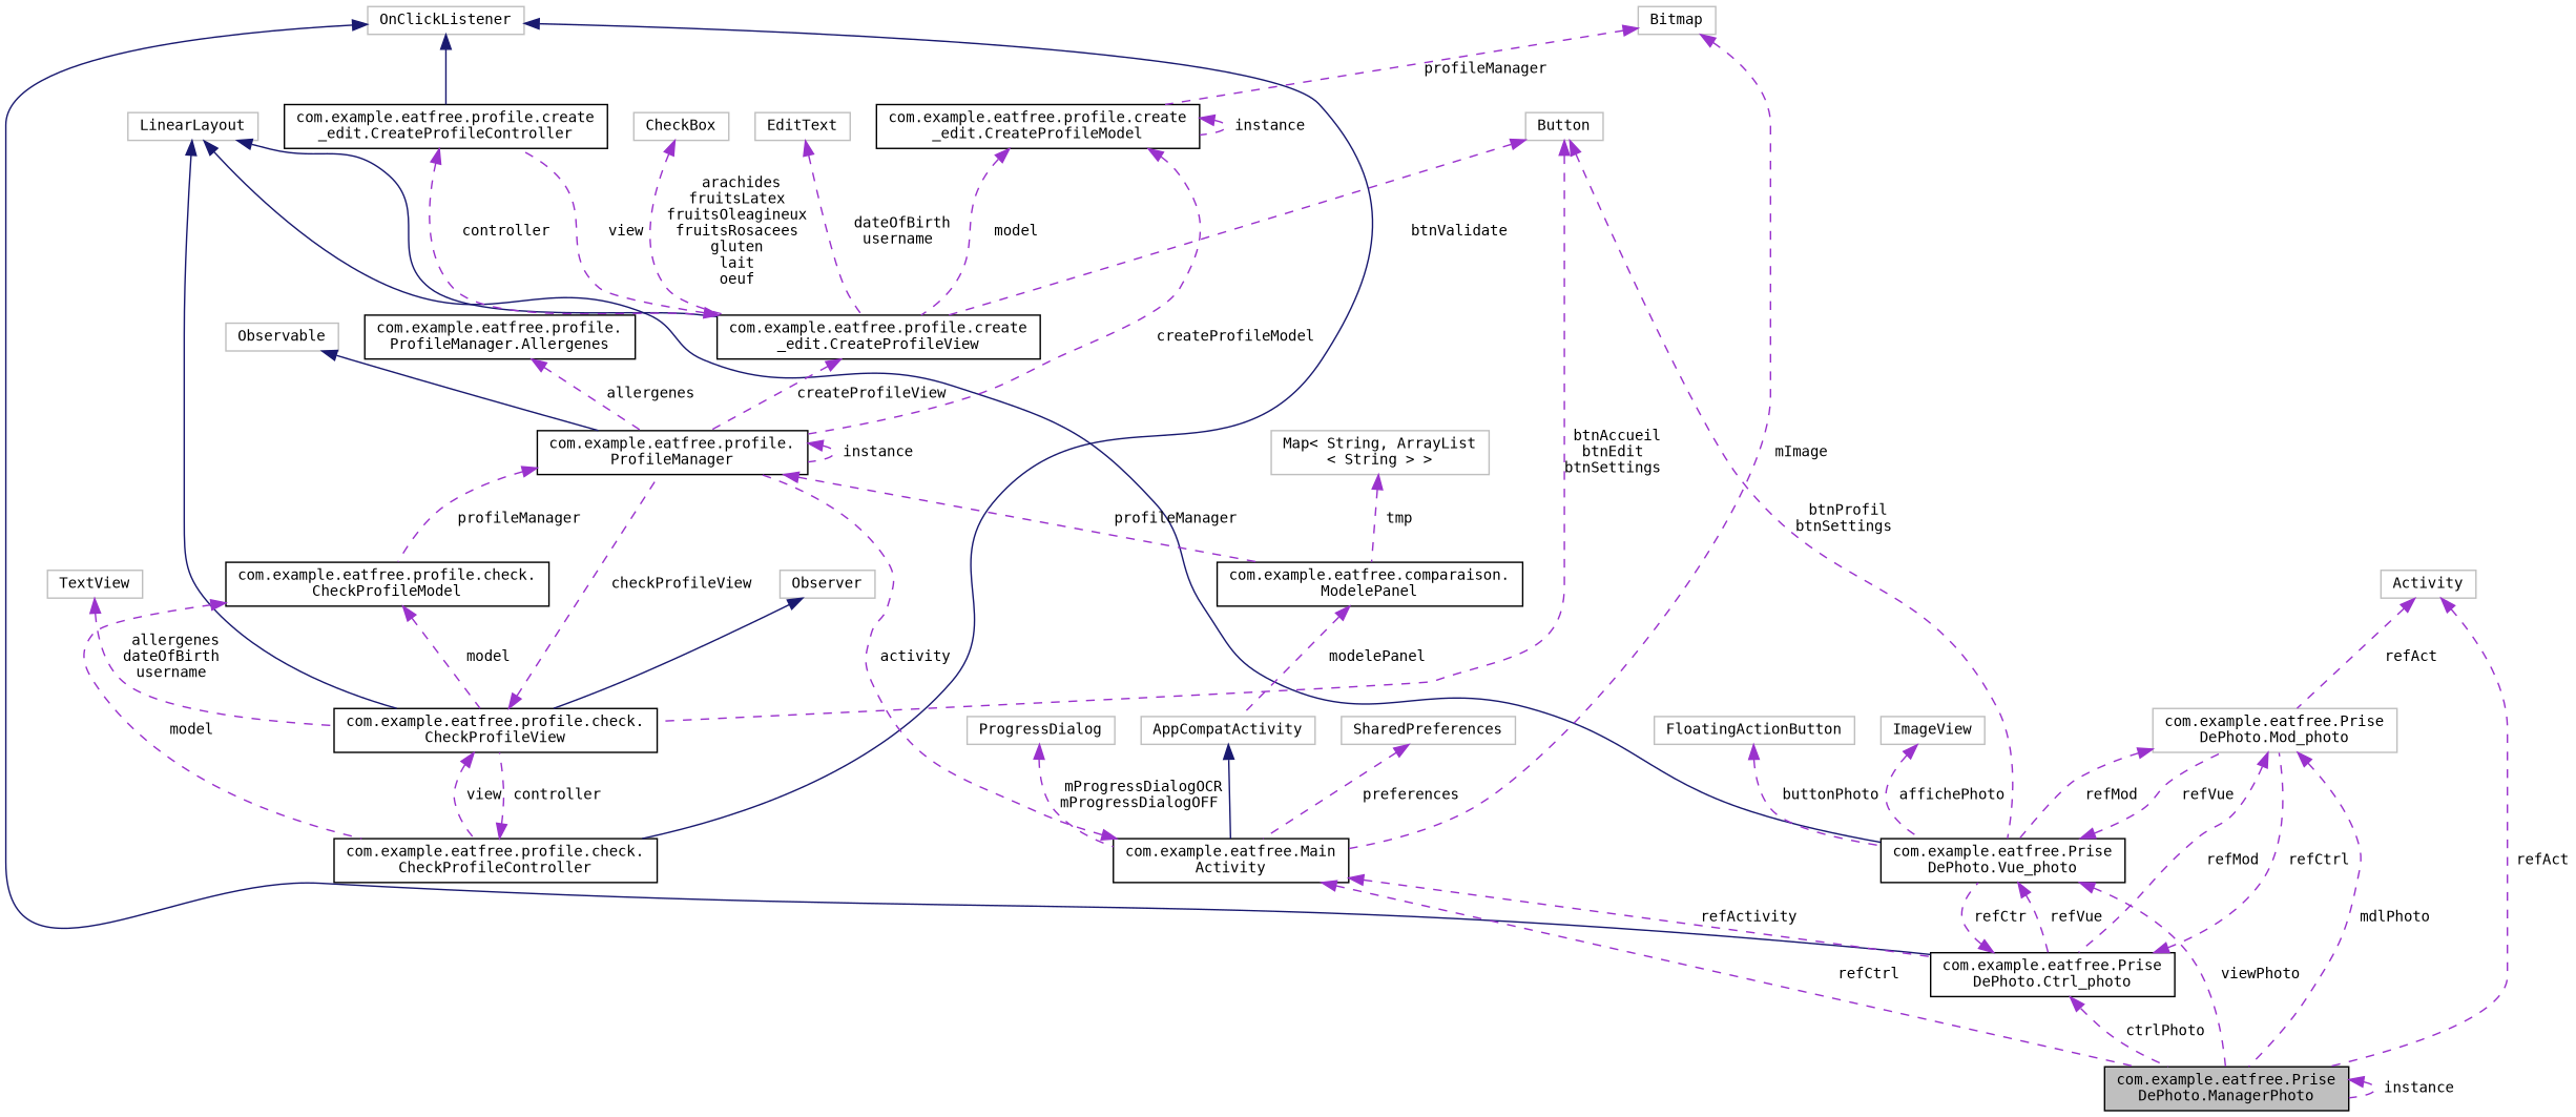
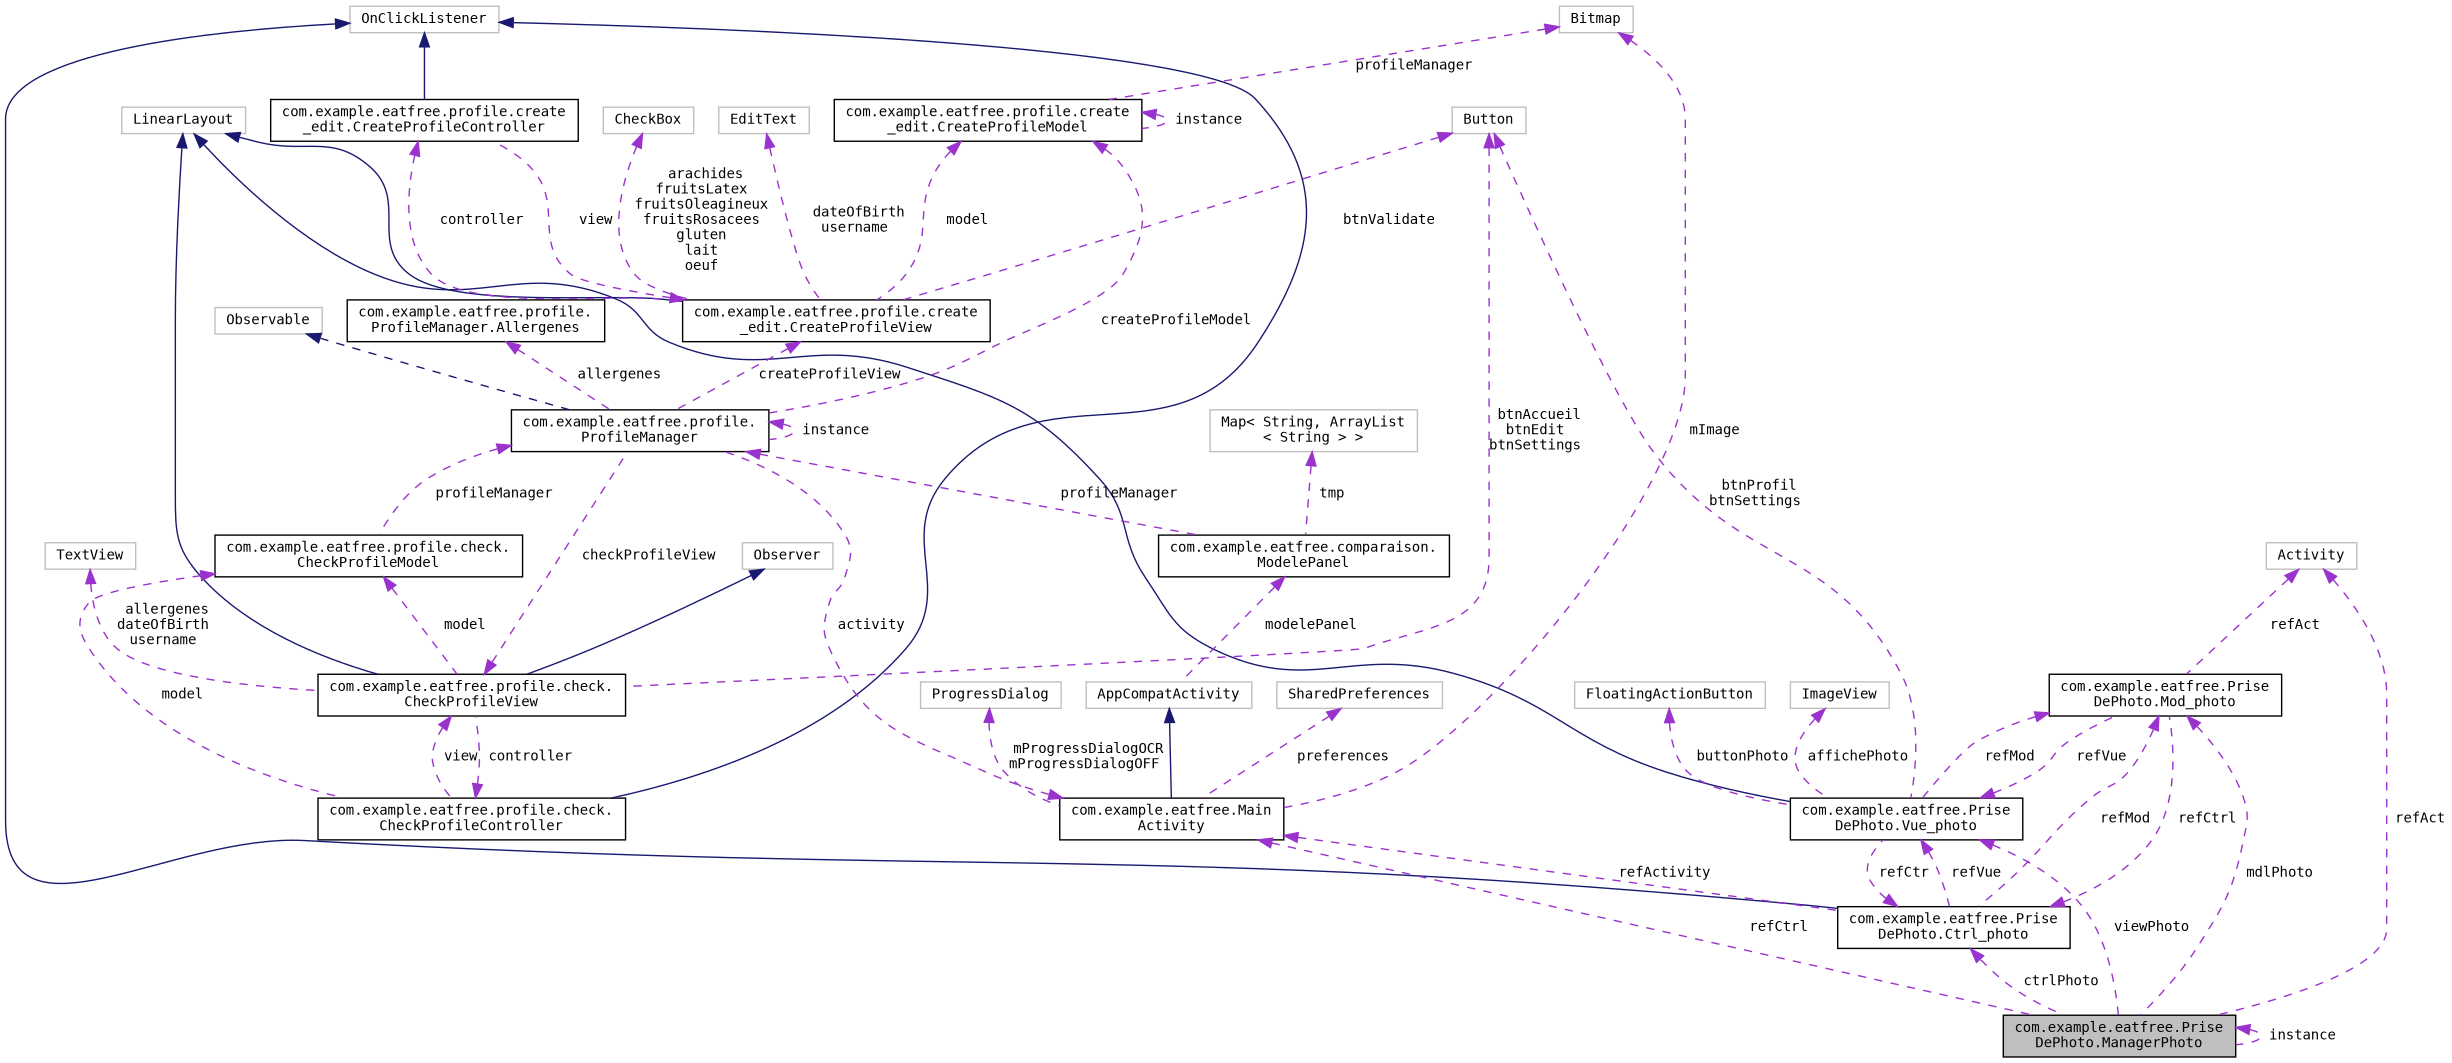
  digraph {
    fontname="DejaVu Sans Mono"
    rankdir=TB
    node [color=grey75 fillcolor=white fontname="DejaVu Sans Mono" fontsize=10 shape=record style=filled]
    edge [color=darkorchid3 dir=back fontname="DejaVu Sans Mono" fontsize=10 labelfontname=Helvetica labelfontsize=10 style=dashed]
    n1 [color=black fillcolor=grey75 fontcolor=black height=0.2 label="com.example.eatfree.Prise\lDePhoto.ManagerPhoto" width=0.4]
-   n2 [height=0.2 label="com.example.eatfree.Prise\lDePhoto.Mod_photo" width=0.4]
+   n2 [color=black height=0.2 label="com.example.eatfree.Prise\lDePhoto.Mod_photo" width=0.4]
    n3 [color=black height=0.2 label="com.example.eatfree.Prise\lDePhoto.Vue_photo" width=0.4]
    n4 [color=black height=0.2 label="com.example.eatfree.Prise\lDePhoto.Ctrl_photo" width=0.4]
    n5 [height=0.2 label=Activity width=0.4]
    n6 [height=0.2 label=LinearLayout width=0.4]
    n7 [color=black height=0.2 label="com.example.eatfree.profile.create\l_edit.CreateProfileView" width=0.4]
    n8 [color=black height=0.2 label="com.example.eatfree.profile.check.\lCheckProfileView" width=0.4]
    n9 [color=black height=0.2 label="com.example.eatfree.profile.create\l_edit.CreateProfileController" width=0.4]
    n10 [color=black height=0.2 label="com.example.eatfree.profile.\lProfileManager" width=0.4]
    n11 [color=black height=0.2 label="com.example.eatfree.profile.check.\lCheckProfileController" width=0.4]
    n12 [height=0.2 label=Button width=0.4]
    n13 [height=0.2 label=FloatingActionButton width=0.4]
    n14 [height=0.2 label=ImageView width=0.4]
    n15 [height=0.2 label=OnClickListener width=0.4]
    n16 [color=black height=0.2 label="com.example.eatfree.Main\lActivity" width=0.4]
    n17 [color=black height=0.2 label="com.example.eatfree.comparaison.\lModelePanel" width=0.4]
    n18 [color=black height=0.2 label="com.example.eatfree.profile.check.\lCheckProfileModel" width=0.4]
    n19 [height=0.2 label=AppCompatActivity width=0.4]
    n20 [height=0.2 label=SharedPreferences width=0.4]
    n21 [height=0.2 label="Map\< String, ArrayList\l\< String \> \>" width=0.4]
    n22 [color=black height=0.2 label="com.example.eatfree.profile.create\l_edit.CreateProfileModel" width=0.4]
    n23 [height=0.2 label=Observable width=0.4]
    n24 [height=0.2 label=CheckBox width=0.4]
    n25 [height=0.2 label=EditText width=0.4]
    n26 [height=0.2 label=Observer width=0.4]
    n27 [height=0.2 label=TextView width=0.4]
    n28 [color=black height=0.2 label="com.example.eatfree.profile.\lProfileManager.Allergenes" width=0.4]
    n29 [height=0.2 label=Bitmap width=0.4]
    n30 [height=0.2 label=ProgressDialog width=0.4]
    n1 -> n1 [label=" instance"]
    n2 -> n1 [label=" mdlPhoto"]
    n2 -> n3 [label=" refMod"]
    n2 -> n4 [label=" refMod"]
    n3 -> n1 [label=" viewPhoto"]
    n3 -> n2 [label=" refVue"]
    n3 -> n4 [label=" refVue"]
    n4 -> n1 [label=" ctrlPhoto"]
    n4 -> n2 [label=" refCtrl"]
    n4 -> n3 [label=" refCtr"]
    n5 -> n1 [label=" refAct"]
    n5 -> n2 [label=" refAct"]
    n6 -> n3 [color=midnightblue style=solid]
    n6 -> n7 [color=midnightblue style=solid]
    n6 -> n8 [color=midnightblue style=solid]
    n7 -> n9 [label=" view"]
    n7 -> n10 [label=" createProfileView"]
    n8 -> n10 [label=" checkProfileView"]
    n8 -> n11 [label=" view"]
    n9 -> n7 [label=" controller"]
    n10 -> n10 [label=" instance"]
    n10 -> n17 [label=" profileManager"]
    n10 -> n18 [label=" profileManager"]
    n11 -> n8 [label=" controller"]
    n12 -> n3 [label=" btnProfil\nbtnSettings"]
    n12 -> n7 [label=" btnValidate"]
    n12 -> n8 [label=" btnAccueil\nbtnEdit\nbtnSettings"]
    n13 -> n3 [label=" buttonPhoto"]
    n14 -> n3 [label=" affichePhoto"]
    n15 -> n4 [color=midnightblue style=solid]
    n15 -> n9 [color=midnightblue style=solid]
    n15 -> n11 [color=midnightblue style=solid]
    n16 -> n1 [label=" refCtrl"]
    n16 -> n4 [label=" refActivity"]
    n16 -> n10 [label=" activity"]
    n17 -> n19 [label=" modelePanel"]
    n18 -> n8 [label=" model"]
    n18 -> n11 [label=" model"]
    n19 -> n16 [color=midnightblue style=solid]
    n20 -> n16 [label=" preferences"]
    n21 -> n17 [label=" tmp"]
    n22 -> n7 [label=" model"]
    n22 -> n10 [label=" createProfileModel"]
    n22 -> n22 [label=" instance"]
-   n23 -> n10 [color=midnightblue style=solid]
+   n23 -> n10 [color=midnightblue]
    n24 -> n7 [label=" arachides\nfruitsLatex\nfruitsOleagineux\nfruitsRosacees\ngluten\nlait\noeuf"]
    n25 -> n7 [label=" dateOfBirth\nusername"]
    n26 -> n8 [color=midnightblue style=solid]
    n27 -> n8 [label=" allergenes\ndateOfBirth\nusername"]
    n28 -> n10 [label=" allergenes"]
    n29 -> n16 [label=" mImage"]
    n29 -> n22 [label=" profileManager"]
    n30 -> n16 [label=" mProgressDialogOCR\nmProgressDialogOFF"]
  }
